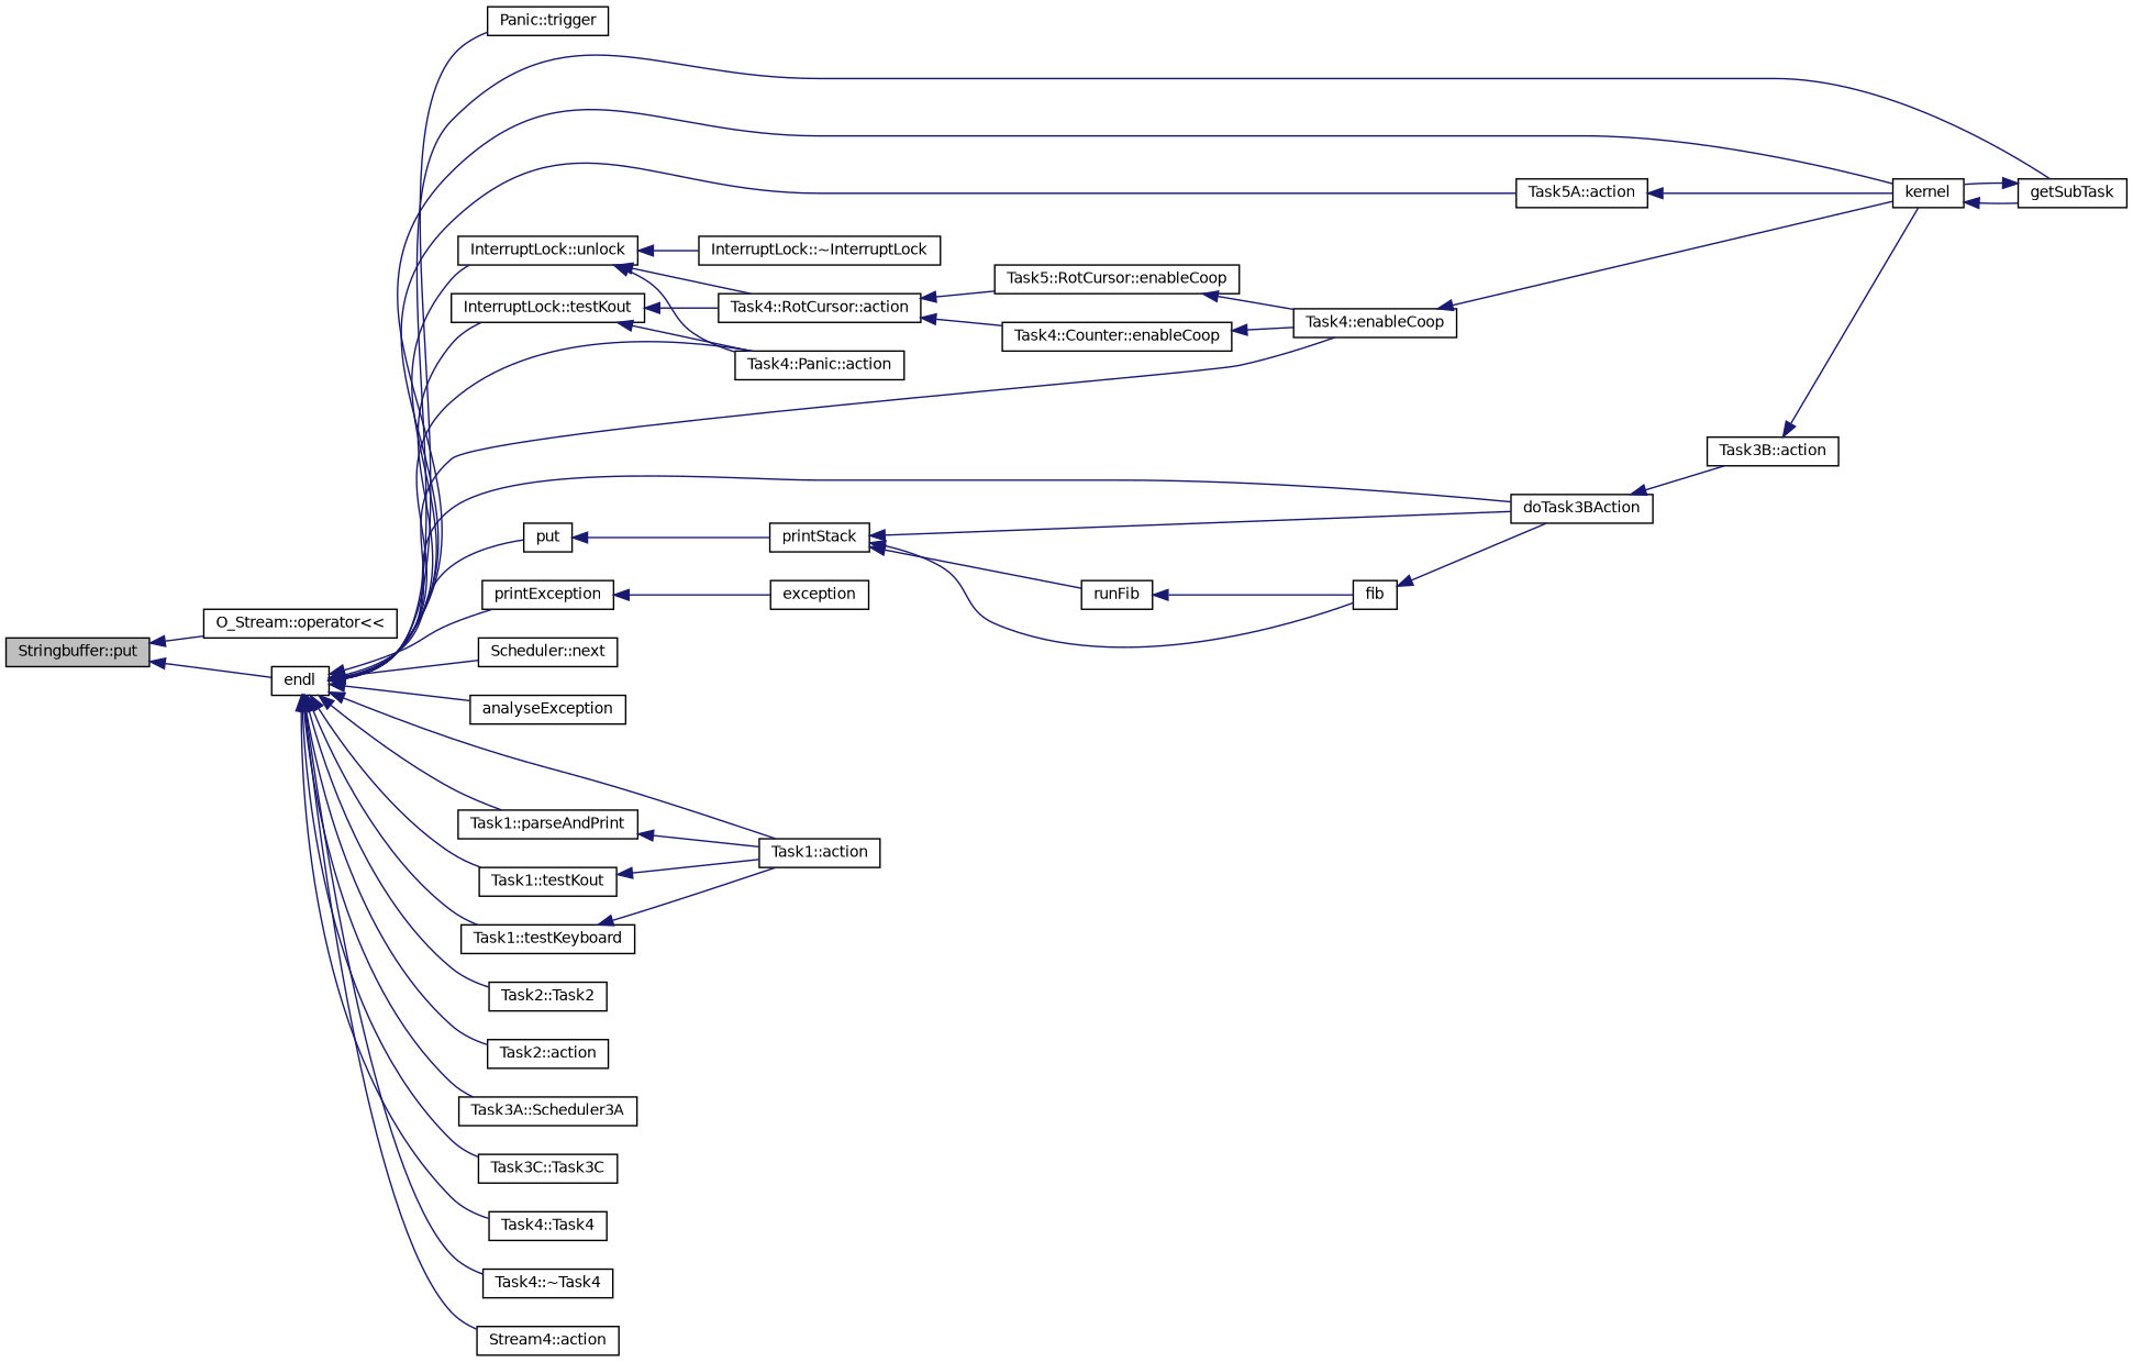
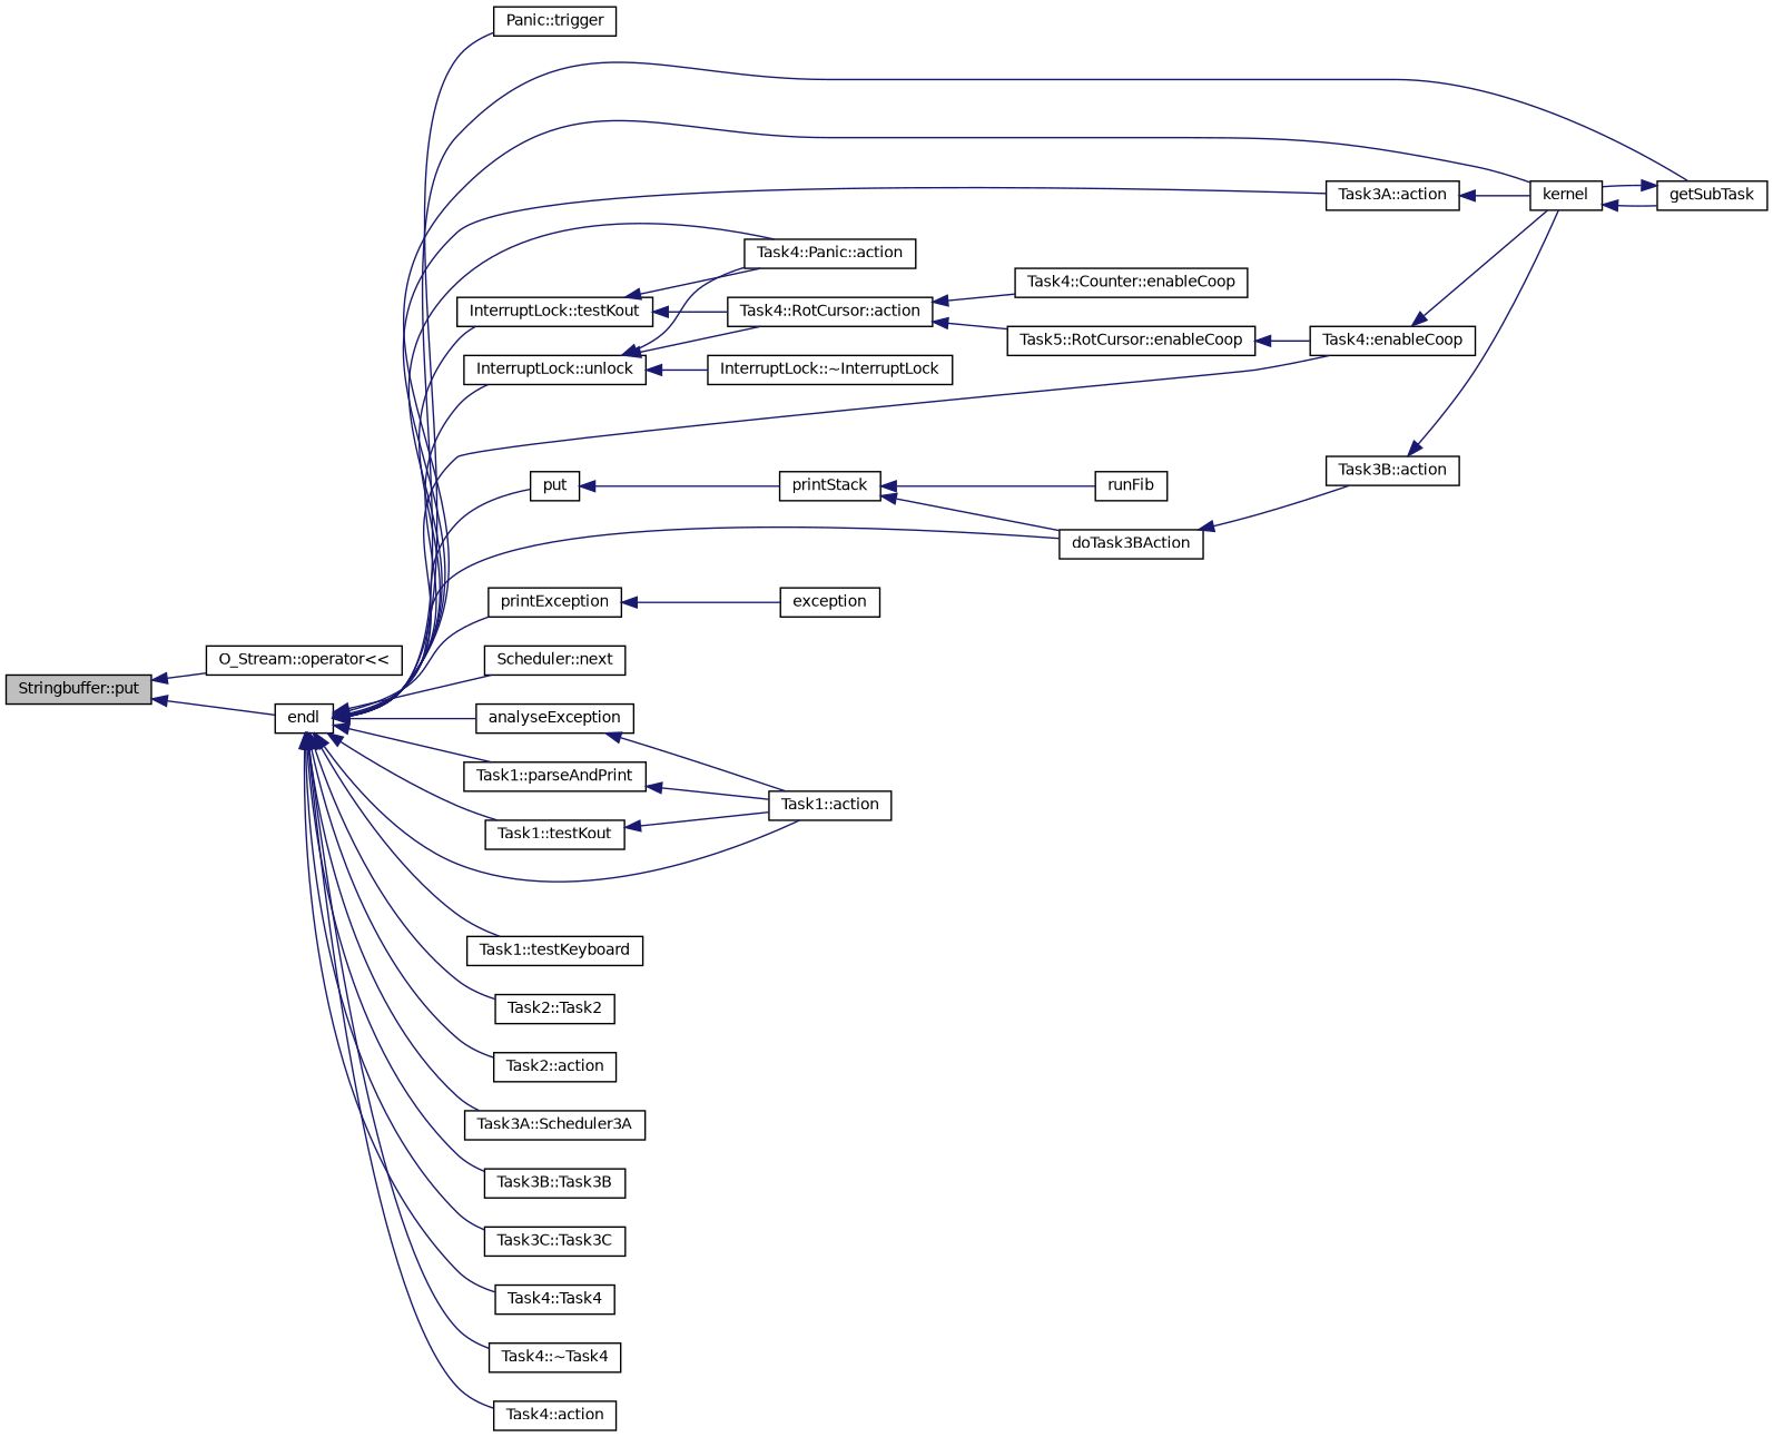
  digraph {
    rankdir=LR
    node [color=black fontname=Helvetica fontsize=10 shape=record]
    edge [color=midnightblue dir=back fontname=Helvetica fontsize=10 labelfontname=Helvetica labelfontsize=10 style=solid]
    n1 [fillcolor=grey75 fontcolor=black height=0.2 label="Stringbuffer::put" style=filled width=0.4]
    n2 [height=0.2 label="O_Stream::operator\<\<" width=0.4]
    n3 [height=0.2 label=endl width=0.4]
    n4 [height=0.2 label="Panic::trigger" width=0.4]
    n5 [height=0.2 label="InterruptLock::testKout" width=0.4]
    n6 [height=0.2 label="Task4::enableCoop" width=0.4]
    n7 [height=0.2 label=kernel width=0.4]
    n8 [height=0.2 label=getSubTask width=0.4]
    n9 [height=0.2 label="Task4::Panic::action" width=0.4]
    n10 [height=0.2 label="InterruptLock::unlock" width=0.4]
    n11 [height=0.2 label=printException width=0.4]
    n12 [height=0.2 label="Scheduler::next" width=0.4]
    n13 [height=0.2 label=analyseException width=0.4]
    n14 [height=0.2 label=put width=0.4]
    n15 [height=0.2 label=doTask3BAction width=0.4]
    n16 [height=0.2 label="Task1::parseAndPrint" width=0.4]
    n17 [height=0.2 label="Task1::action" width=0.4]
    n18 [height=0.2 label="Task1::testKout" width=0.4]
    n19 [height=0.2 label="Task1::testKeyboard" width=0.4]
    n20 [height=0.2 label="Task2::Task2" width=0.4]
    n21 [height=0.2 label="Task2::action" width=0.4]
    n22 [height=0.2 label="Task3A::Scheduler3A" width=0.4]
-   n23 [height=0.2 label="Task5A::action" width=0.4]
+   n23 [height=0.2 label="Task3A::action" width=0.4]
+   n24 [height=0.2 label="Task3B::Task3B" width=0.4]
    n25 [height=0.2 label="Task3C::Task3C" width=0.4]
    n26 [height=0.2 label="Task4::Task4" width=0.4]
    n27 [height=0.2 label="Task4::~Task4" width=0.4]
-   n28 [height=0.2 label="Stream4::action" width=0.4]
+   n28 [height=0.2 label="Task4::action" width=0.4]
    n29 [height=0.2 label="Task4::RotCursor::action" width=0.4]
    n30 [height=0.2 label="InterruptLock::~InterruptLock" width=0.4]
    n31 [height=0.2 label=exception width=0.4]
    n32 [height=0.2 label=printStack width=0.4]
    n33 [height=0.2 label="Task3B::action" width=0.4]
    n34 [height=0.2 label="Task5::RotCursor::enableCoop" width=0.4]
    n35 [height=0.2 label="Task4::Counter::enableCoop" width=0.4]
    n36 [height=0.2 label=runFib width=0.4]
-   n37 [height=0.2 label=fib width=0.4]
    n1 -> n2
    n1 -> n3
    n3 -> n4
    n3 -> n5
    n3 -> n6
    n3 -> n7
    n3 -> n8
    n3 -> n9
    n3 -> n10
    n3 -> n11
    n3 -> n12
    n3 -> n13
    n3 -> n14
    n3 -> n15
    n3 -> n16
    n3 -> n17
    n3 -> n18
    n3 -> n19
    n3 -> n20
    n3 -> n21
    n3 -> n22
    n3 -> n23
+   n3 -> n24
    n3 -> n25
    n3 -> n26
    n3 -> n27
    n3 -> n28
    n5 -> n9
    n5 -> n29
    n6 -> n7
    n7 -> n8
    n8 -> n7
    n10 -> n9
    n10 -> n29
    n10 -> n30
    n11 -> n31
    n14 -> n32
    n15 -> n33
    n16 -> n17
    n18 -> n17
-   n19 -> n17
+   n13 -> n17
    n23 -> n7
    n29 -> n34
    n29 -> n35
    n32 -> n15
    n32 -> n36
-   n32 -> n37
    n33 -> n7
    n34 -> n6
-   n35 -> n6
-   n36 -> n37
-   n37 -> n15
  }
